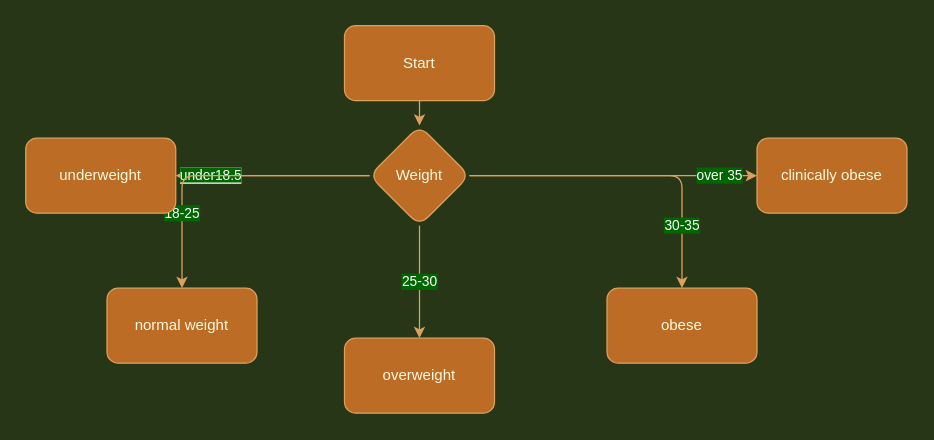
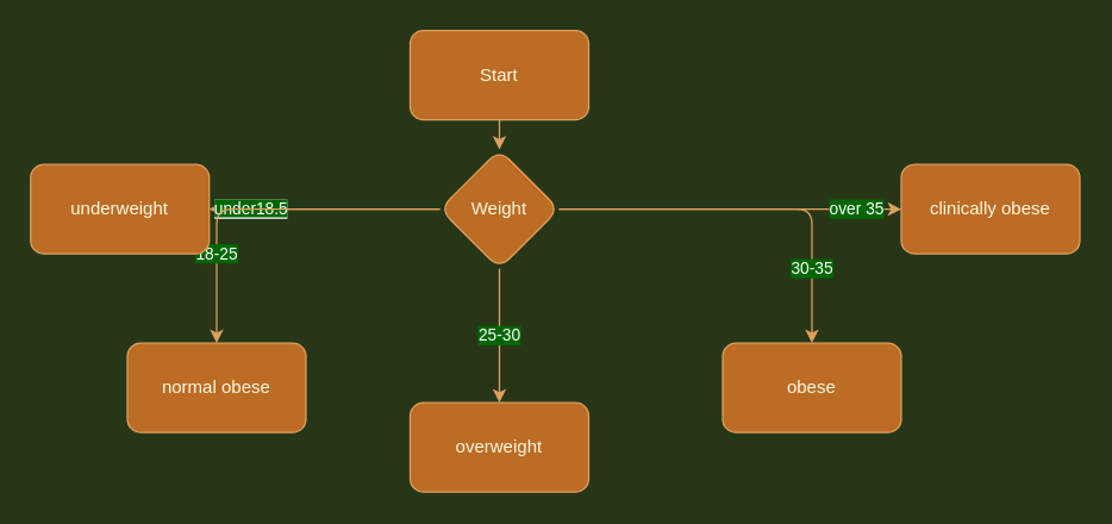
  <mxCell id="0" />
  <mxCell id="1" parent="0" />
  <mxCell id="2" value="" style="edgeStyle=orthogonalEdgeStyle;curved=0;rounded=1;sketch=0;orthogonalLoop=1;jettySize=auto;html=1;fontColor=#FEFAE0;strokeColor=#DDA15E;fillColor=#BC6C25;" edge="1" parent="1" source="3" target="9"><mxGeometry relative="1" as="geometry" /></mxCell>
  <mxCell id="3" value="Start" style="rounded=1;whiteSpace=wrap;html=1;sketch=0;fontColor=#FEFAE0;strokeColor=#DDA15E;fillColor=#BC6C25;" vertex="1" parent="1"><mxGeometry x="275" y="20" width="120" height="60" as="geometry" /></mxCell>
  <mxCell id="4" value="&lt;font color=&quot;#ffffff&quot; style=&quot;background-color: rgb(0 , 102 , 0)&quot;&gt;under18.5&lt;/font&gt;" style="edgeStyle=orthogonalEdgeStyle;curved=0;rounded=1;sketch=0;orthogonalLoop=1;jettySize=auto;html=1;fontColor=#FEFAE0;strokeColor=#DDA15E;fillColor=#BC6C25;" edge="1" parent="1" source="9" target="10"><mxGeometry x="0.636" relative="1" as="geometry"><mxPoint as="offset" /></mxGeometry></mxCell>
  <mxCell id="5" value="18-25" style="edgeStyle=orthogonalEdgeStyle;curved=0;rounded=1;sketch=0;orthogonalLoop=1;jettySize=auto;html=1;labelBackgroundColor=#006600;fontColor=#FFFFFF;strokeColor=#DDA15E;fillColor=#BC6C25;" edge="1" parent="1" source="9" target="11"><mxGeometry x="0.5" relative="1" as="geometry"><mxPoint as="offset" /></mxGeometry></mxCell>
  <mxCell id="6" value="25-30" style="edgeStyle=orthogonalEdgeStyle;curved=0;rounded=1;sketch=0;orthogonalLoop=1;jettySize=auto;html=1;labelBackgroundColor=#006600;fontColor=#FFFFFF;strokeColor=#DDA15E;fillColor=#BC6C25;" edge="1" parent="1" source="9" target="12"><mxGeometry relative="1" as="geometry" /></mxCell>
  <mxCell id="7" value="over 35" style="edgeStyle=orthogonalEdgeStyle;curved=0;rounded=1;sketch=0;orthogonalLoop=1;jettySize=auto;html=1;labelBackgroundColor=#006600;fontColor=#FFFFFF;strokeColor=#DDA15E;fillColor=#BC6C25;" edge="1" parent="1" source="9" target="13"><mxGeometry x="0.739" relative="1" as="geometry"><mxPoint as="offset" /></mxGeometry></mxCell>
  <mxCell id="8" value="30-35" style="edgeStyle=orthogonalEdgeStyle;curved=0;rounded=1;sketch=0;orthogonalLoop=1;jettySize=auto;html=1;labelBackgroundColor=#006600;fontColor=#FFFFFF;strokeColor=#DDA15E;fillColor=#BC6C25;" edge="1" parent="1" source="9" target="14"><mxGeometry x="0.615" relative="1" as="geometry"><mxPoint as="offset" /></mxGeometry></mxCell>
  <mxCell id="9" value="Weight" style="rhombus;whiteSpace=wrap;html=1;fillColor=#BC6C25;strokeColor=#DDA15E;fontColor=#FEFAE0;rounded=1;sketch=0;" vertex="1" parent="1"><mxGeometry x="295" y="100" width="80" height="80" as="geometry" /></mxCell>
  <mxCell id="10" value="underweight" style="whiteSpace=wrap;html=1;fillColor=#BC6C25;strokeColor=#DDA15E;fontColor=#FEFAE0;rounded=1;sketch=0;" vertex="1" parent="1"><mxGeometry x="20" y="110" width="120" height="60" as="geometry" /></mxCell>
- <mxCell id="11" value="normal weight" style="whiteSpace=wrap;html=1;fillColor=#BC6C25;strokeColor=#DDA15E;fontColor=#FEFAE0;rounded=1;sketch=0;" vertex="1" parent="1"><mxGeometry x="85" y="230" width="120" height="60" as="geometry" /></mxCell>
+ <mxCell id="11" value="normal obese" style="whiteSpace=wrap;html=1;fillColor=#BC6C25;strokeColor=#DDA15E;fontColor=#FEFAE0;rounded=1;sketch=0;" vertex="1" parent="1"><mxGeometry x="85" y="230" width="120" height="60" as="geometry" /></mxCell>
  <mxCell id="12" value="overweight" style="whiteSpace=wrap;html=1;fillColor=#BC6C25;strokeColor=#DDA15E;fontColor=#FEFAE0;rounded=1;sketch=0;" vertex="1" parent="1"><mxGeometry x="275" y="270" width="120" height="60" as="geometry" /></mxCell>
  <mxCell id="13" value="clinically obese" style="whiteSpace=wrap;html=1;fillColor=#BC6C25;strokeColor=#DDA15E;fontColor=#FEFAE0;rounded=1;sketch=0;" vertex="1" parent="1"><mxGeometry x="605" y="110" width="120" height="60" as="geometry" /></mxCell>
  <mxCell id="14" value="obese" style="whiteSpace=wrap;html=1;fillColor=#BC6C25;strokeColor=#DDA15E;fontColor=#FEFAE0;rounded=1;sketch=0;" vertex="1" parent="1"><mxGeometry x="485" y="230" width="120" height="60" as="geometry" /></mxCell>
